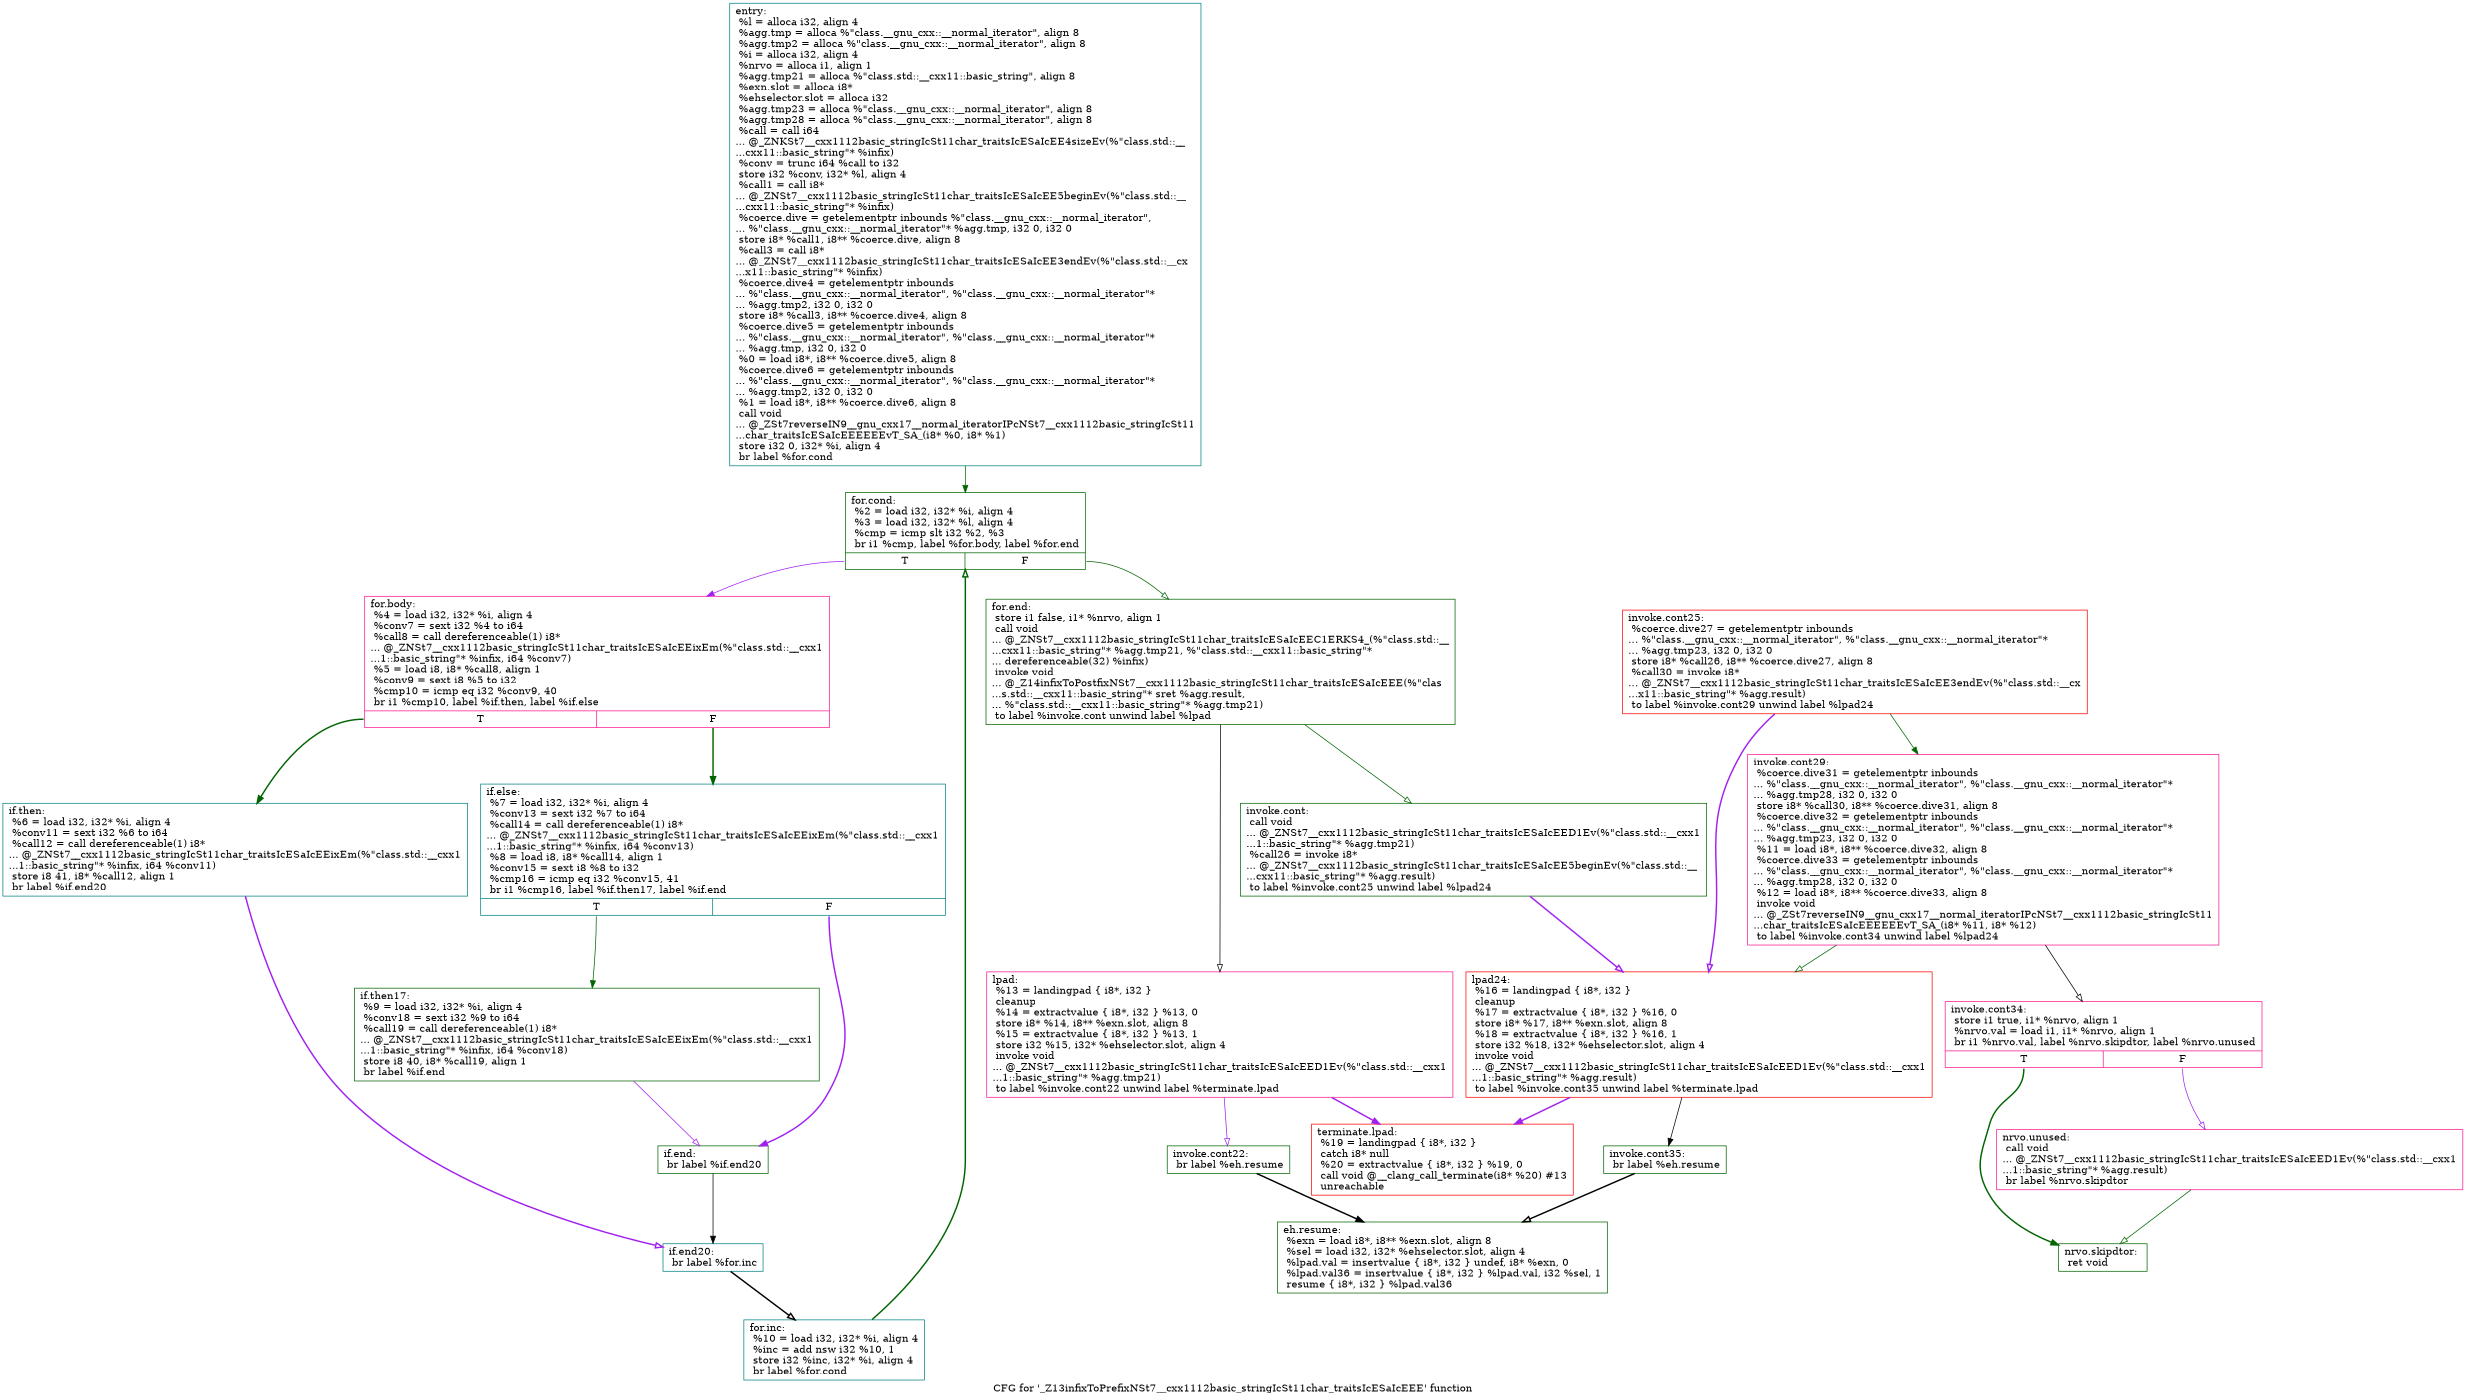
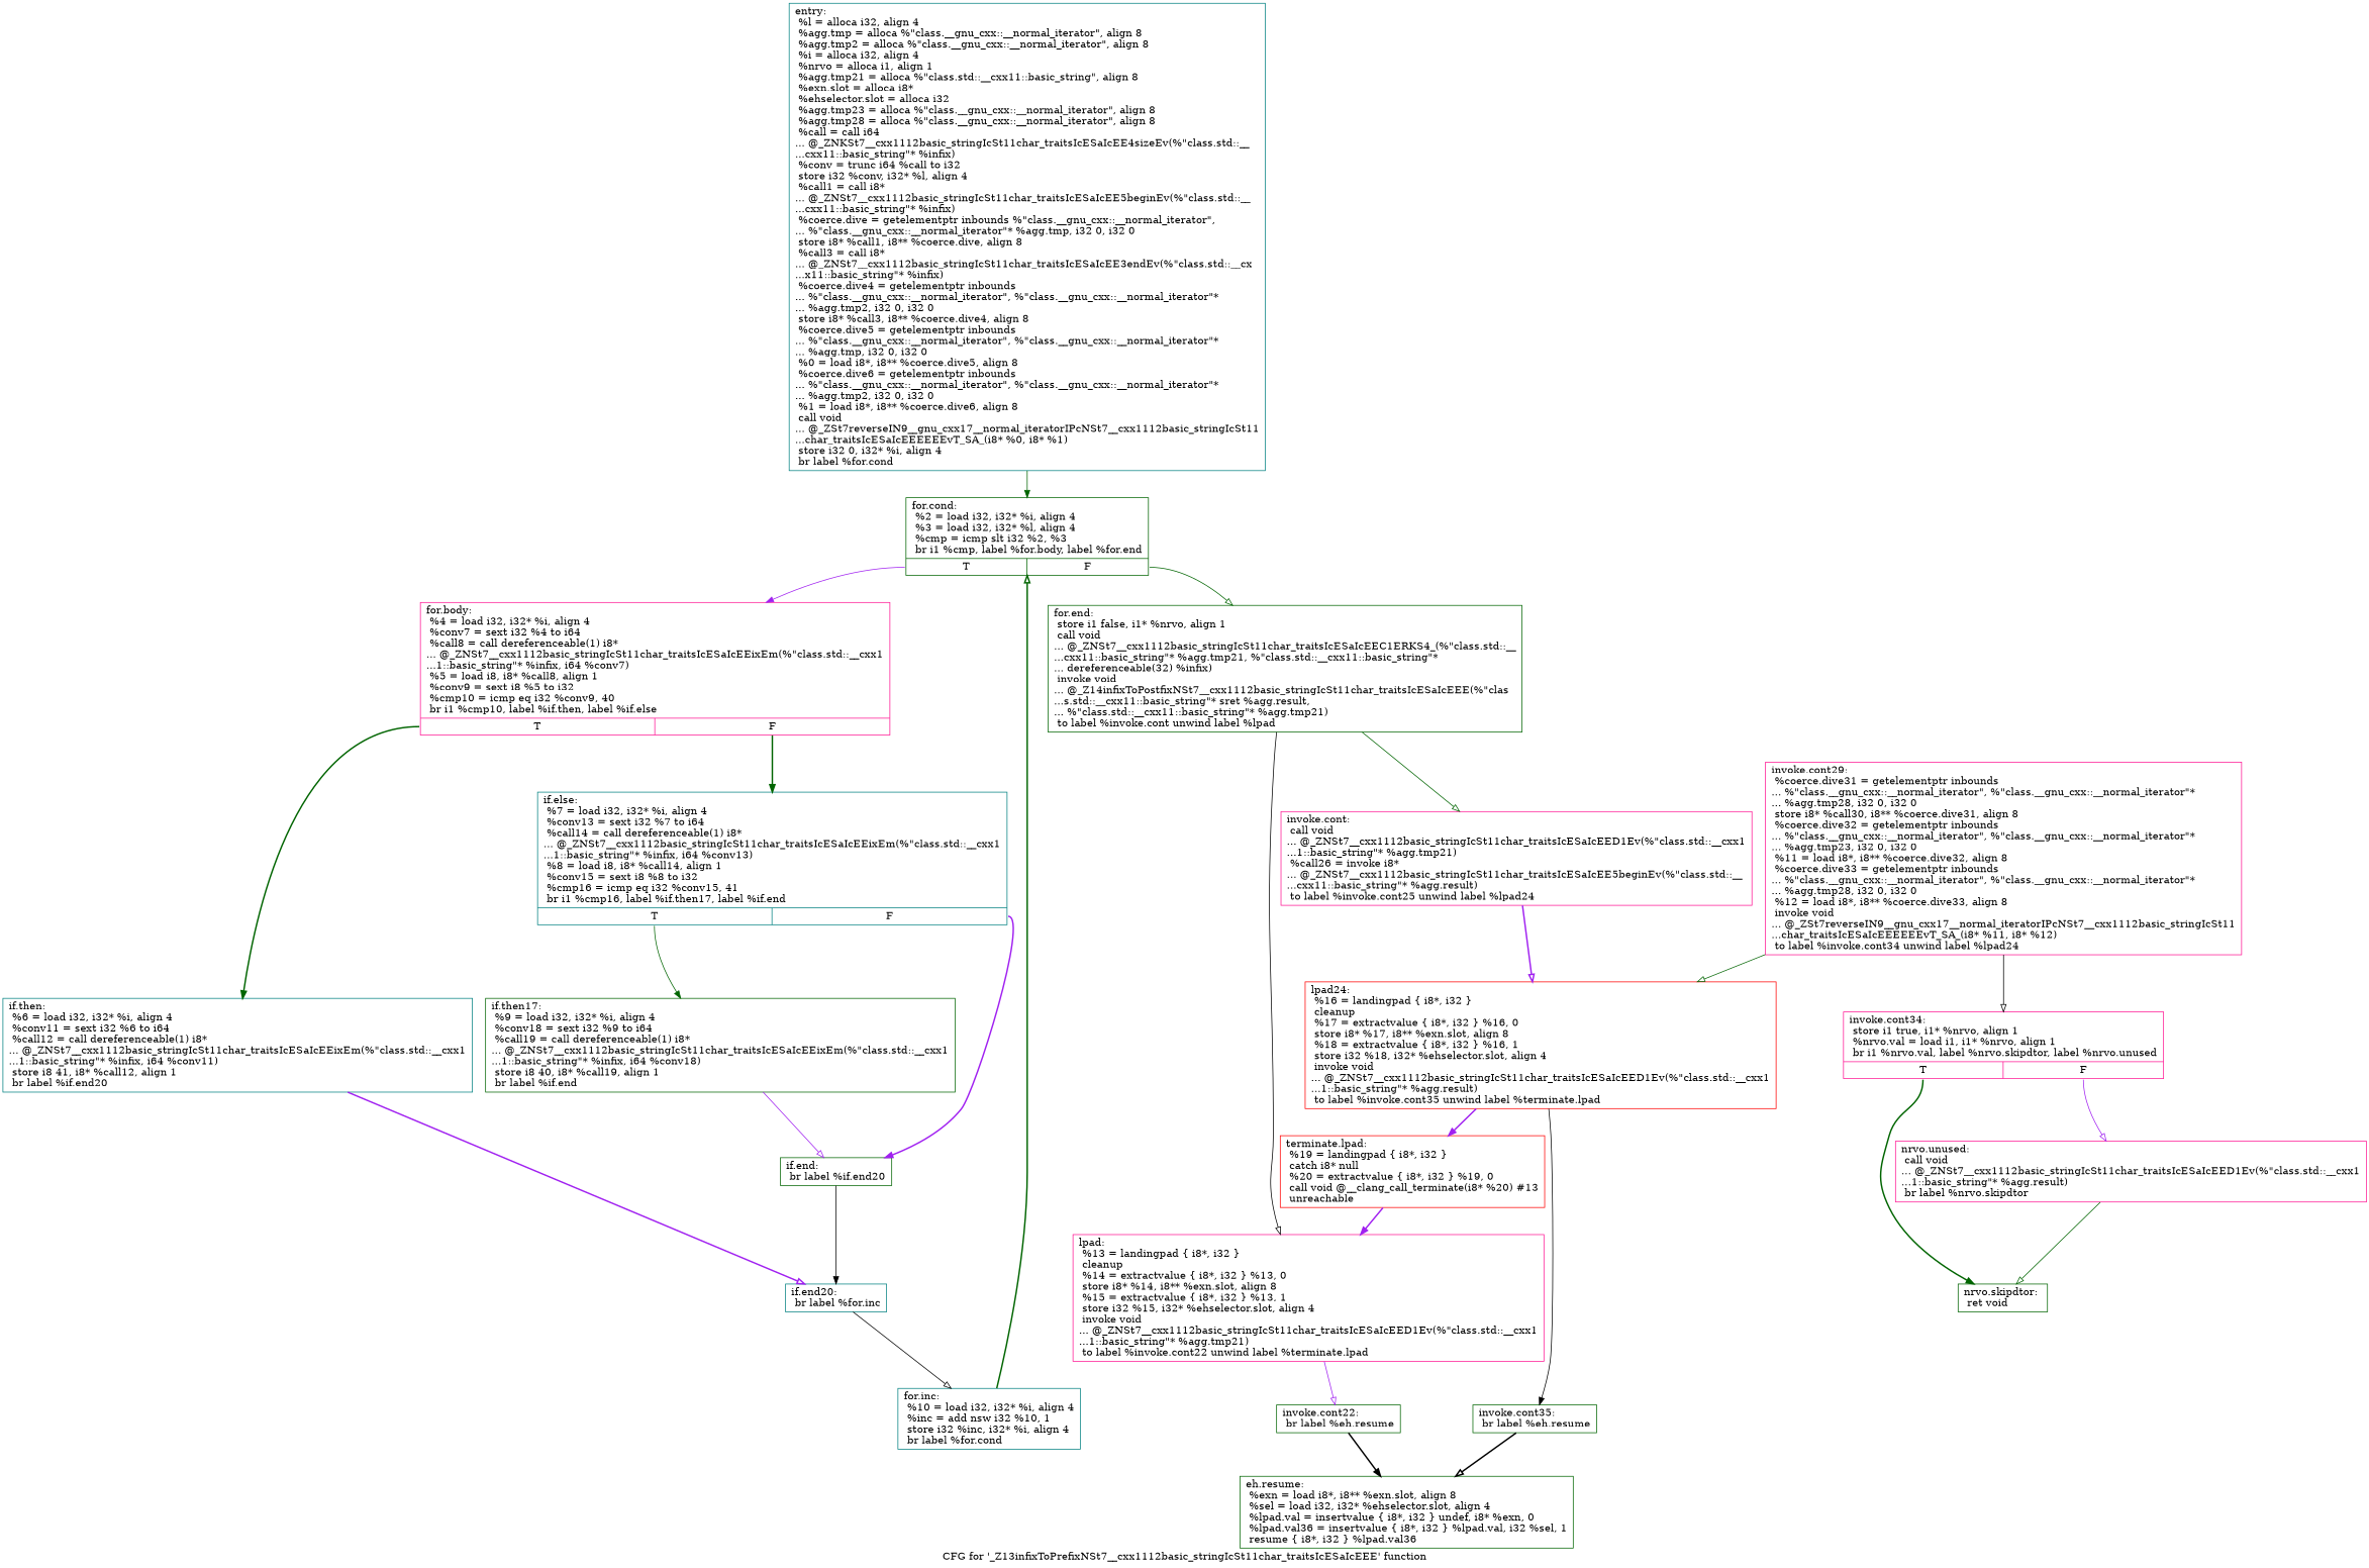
  digraph {
    label="CFG for '_Z13infixToPrefixNSt7__cxx1112basic_stringIcSt11char_traitsIcESaIcEEE' function"
    node [color=darkgreen shape=record]
    edge [arrowhead=onormal color=darkgreen style=solid]
    n1 [color=teal label="{entry:\l  %l = alloca i32, align 4\l  %agg.tmp = alloca %\"class.__gnu_cxx::__normal_iterator\", align 8\l  %agg.tmp2 = alloca %\"class.__gnu_cxx::__normal_iterator\", align 8\l  %i = alloca i32, align 4\l  %nrvo = alloca i1, align 1\l  %agg.tmp21 = alloca %\"class.std::__cxx11::basic_string\", align 8\l  %exn.slot = alloca i8*\l  %ehselector.slot = alloca i32\l  %agg.tmp23 = alloca %\"class.__gnu_cxx::__normal_iterator\", align 8\l  %agg.tmp28 = alloca %\"class.__gnu_cxx::__normal_iterator\", align 8\l  %call = call i64\l... @_ZNKSt7__cxx1112basic_stringIcSt11char_traitsIcESaIcEE4sizeEv(%\"class.std::__\l...cxx11::basic_string\"* %infix)\l  %conv = trunc i64 %call to i32\l  store i32 %conv, i32* %l, align 4\l  %call1 = call i8*\l... @_ZNSt7__cxx1112basic_stringIcSt11char_traitsIcESaIcEE5beginEv(%\"class.std::__\l...cxx11::basic_string\"* %infix)\l  %coerce.dive = getelementptr inbounds %\"class.__gnu_cxx::__normal_iterator\",\l... %\"class.__gnu_cxx::__normal_iterator\"* %agg.tmp, i32 0, i32 0\l  store i8* %call1, i8** %coerce.dive, align 8\l  %call3 = call i8*\l... @_ZNSt7__cxx1112basic_stringIcSt11char_traitsIcESaIcEE3endEv(%\"class.std::__cx\l...x11::basic_string\"* %infix)\l  %coerce.dive4 = getelementptr inbounds\l... %\"class.__gnu_cxx::__normal_iterator\", %\"class.__gnu_cxx::__normal_iterator\"*\l... %agg.tmp2, i32 0, i32 0\l  store i8* %call3, i8** %coerce.dive4, align 8\l  %coerce.dive5 = getelementptr inbounds\l... %\"class.__gnu_cxx::__normal_iterator\", %\"class.__gnu_cxx::__normal_iterator\"*\l... %agg.tmp, i32 0, i32 0\l  %0 = load i8*, i8** %coerce.dive5, align 8\l  %coerce.dive6 = getelementptr inbounds\l... %\"class.__gnu_cxx::__normal_iterator\", %\"class.__gnu_cxx::__normal_iterator\"*\l... %agg.tmp2, i32 0, i32 0\l  %1 = load i8*, i8** %coerce.dive6, align 8\l  call void\l... @_ZSt7reverseIN9__gnu_cxx17__normal_iteratorIPcNSt7__cxx1112basic_stringIcSt11\l...char_traitsIcESaIcEEEEEEvT_SA_(i8* %0, i8* %1)\l  store i32 0, i32* %i, align 4\l  br label %for.cond\l}"]
    n2 [label="{for.cond:                                         \l  %2 = load i32, i32* %i, align 4\l  %3 = load i32, i32* %l, align 4\l  %cmp = icmp slt i32 %2, %3\l  br i1 %cmp, label %for.body, label %for.end\l|{<s0>T|<s1>F}}"]
    n3 [color=deeppink label="{for.body:                                         \l  %4 = load i32, i32* %i, align 4\l  %conv7 = sext i32 %4 to i64\l  %call8 = call dereferenceable(1) i8*\l... @_ZNSt7__cxx1112basic_stringIcSt11char_traitsIcESaIcEEixEm(%\"class.std::__cxx1\l...1::basic_string\"* %infix, i64 %conv7)\l  %5 = load i8, i8* %call8, align 1\l  %conv9 = sext i8 %5 to i32\l  %cmp10 = icmp eq i32 %conv9, 40\l  br i1 %cmp10, label %if.then, label %if.else\l|{<s0>T|<s1>F}}"]
    n4 [label="{for.end:                                          \l  store i1 false, i1* %nrvo, align 1\l  call void\l... @_ZNSt7__cxx1112basic_stringIcSt11char_traitsIcESaIcEEC1ERKS4_(%\"class.std::__\l...cxx11::basic_string\"* %agg.tmp21, %\"class.std::__cxx11::basic_string\"*\l... dereferenceable(32) %infix)\l  invoke void\l... @_Z14infixToPostfixNSt7__cxx1112basic_stringIcSt11char_traitsIcESaIcEEE(%\"clas\l...s.std::__cxx11::basic_string\"* sret %agg.result,\l... %\"class.std::__cxx11::basic_string\"* %agg.tmp21)\l          to label %invoke.cont unwind label %lpad\l}"]
    n5 [color=teal label="{if.then:                                          \l  %6 = load i32, i32* %i, align 4\l  %conv11 = sext i32 %6 to i64\l  %call12 = call dereferenceable(1) i8*\l... @_ZNSt7__cxx1112basic_stringIcSt11char_traitsIcESaIcEEixEm(%\"class.std::__cxx1\l...1::basic_string\"* %infix, i64 %conv11)\l  store i8 41, i8* %call12, align 1\l  br label %if.end20\l}"]
    n6 [color=teal label="{if.else:                                          \l  %7 = load i32, i32* %i, align 4\l  %conv13 = sext i32 %7 to i64\l  %call14 = call dereferenceable(1) i8*\l... @_ZNSt7__cxx1112basic_stringIcSt11char_traitsIcESaIcEEixEm(%\"class.std::__cxx1\l...1::basic_string\"* %infix, i64 %conv13)\l  %8 = load i8, i8* %call14, align 1\l  %conv15 = sext i8 %8 to i32\l  %cmp16 = icmp eq i32 %conv15, 41\l  br i1 %cmp16, label %if.then17, label %if.end\l|{<s0>T|<s1>F}}"]
-   n7 [label="{invoke.cont:                                      \l  call void\l... @_ZNSt7__cxx1112basic_stringIcSt11char_traitsIcESaIcEED1Ev(%\"class.std::__cxx1\l...1::basic_string\"* %agg.tmp21)\l  %call26 = invoke i8*\l... @_ZNSt7__cxx1112basic_stringIcSt11char_traitsIcESaIcEE5beginEv(%\"class.std::__\l...cxx11::basic_string\"* %agg.result)\l          to label %invoke.cont25 unwind label %lpad24\l}"]
+   n7 [color=deeppink label="{invoke.cont:                                      \l  call void\l... @_ZNSt7__cxx1112basic_stringIcSt11char_traitsIcESaIcEED1Ev(%\"class.std::__cxx1\l...1::basic_string\"* %agg.tmp21)\l  %call26 = invoke i8*\l... @_ZNSt7__cxx1112basic_stringIcSt11char_traitsIcESaIcEE5beginEv(%\"class.std::__\l...cxx11::basic_string\"* %agg.result)\l          to label %invoke.cont25 unwind label %lpad24\l}"]
    n8 [color=deeppink label="{lpad:                                             \l  %13 = landingpad \{ i8*, i32 \}\l          cleanup\l  %14 = extractvalue \{ i8*, i32 \} %13, 0\l  store i8* %14, i8** %exn.slot, align 8\l  %15 = extractvalue \{ i8*, i32 \} %13, 1\l  store i32 %15, i32* %ehselector.slot, align 4\l  invoke void\l... @_ZNSt7__cxx1112basic_stringIcSt11char_traitsIcESaIcEED1Ev(%\"class.std::__cxx1\l...1::basic_string\"* %agg.tmp21)\l          to label %invoke.cont22 unwind label %terminate.lpad\l}"]
    n9 [color=teal label="{if.end20:                                         \l  br label %for.inc\l}"]
    n10 [label="{if.then17:                                        \l  %9 = load i32, i32* %i, align 4\l  %conv18 = sext i32 %9 to i64\l  %call19 = call dereferenceable(1) i8*\l... @_ZNSt7__cxx1112basic_stringIcSt11char_traitsIcESaIcEEixEm(%\"class.std::__cxx1\l...1::basic_string\"* %infix, i64 %conv18)\l  store i8 40, i8* %call19, align 1\l  br label %if.end\l}"]
    n11 [label="{if.end:                                           \l  br label %if.end20\l}"]
    n12 [color=red label="{lpad24:                                           \l  %16 = landingpad \{ i8*, i32 \}\l          cleanup\l  %17 = extractvalue \{ i8*, i32 \} %16, 0\l  store i8* %17, i8** %exn.slot, align 8\l  %18 = extractvalue \{ i8*, i32 \} %16, 1\l  store i32 %18, i32* %ehselector.slot, align 4\l  invoke void\l... @_ZNSt7__cxx1112basic_stringIcSt11char_traitsIcESaIcEED1Ev(%\"class.std::__cxx1\l...1::basic_string\"* %agg.result)\l          to label %invoke.cont35 unwind label %terminate.lpad\l}"]
    n13 [label="{invoke.cont22:                                    \l  br label %eh.resume\l}"]
    n14 [color=red label="{terminate.lpad:                                   \l  %19 = landingpad \{ i8*, i32 \}\l          catch i8* null\l  %20 = extractvalue \{ i8*, i32 \} %19, 0\l  call void @__clang_call_terminate(i8* %20) #13\l  unreachable\l}"]
    n15 [color=teal label="{for.inc:                                          \l  %10 = load i32, i32* %i, align 4\l  %inc = add nsw i32 %10, 1\l  store i32 %inc, i32* %i, align 4\l  br label %for.cond\l}"]
-   n16 [color=red label="{invoke.cont25:                                    \l  %coerce.dive27 = getelementptr inbounds\l... %\"class.__gnu_cxx::__normal_iterator\", %\"class.__gnu_cxx::__normal_iterator\"*\l... %agg.tmp23, i32 0, i32 0\l  store i8* %call26, i8** %coerce.dive27, align 8\l  %call30 = invoke i8*\l... @_ZNSt7__cxx1112basic_stringIcSt11char_traitsIcESaIcEE3endEv(%\"class.std::__cx\l...x11::basic_string\"* %agg.result)\l          to label %invoke.cont29 unwind label %lpad24\l}"]
    n17 [color=deeppink label="{invoke.cont29:                                    \l  %coerce.dive31 = getelementptr inbounds\l... %\"class.__gnu_cxx::__normal_iterator\", %\"class.__gnu_cxx::__normal_iterator\"*\l... %agg.tmp28, i32 0, i32 0\l  store i8* %call30, i8** %coerce.dive31, align 8\l  %coerce.dive32 = getelementptr inbounds\l... %\"class.__gnu_cxx::__normal_iterator\", %\"class.__gnu_cxx::__normal_iterator\"*\l... %agg.tmp23, i32 0, i32 0\l  %11 = load i8*, i8** %coerce.dive32, align 8\l  %coerce.dive33 = getelementptr inbounds\l... %\"class.__gnu_cxx::__normal_iterator\", %\"class.__gnu_cxx::__normal_iterator\"*\l... %agg.tmp28, i32 0, i32 0\l  %12 = load i8*, i8** %coerce.dive33, align 8\l  invoke void\l... @_ZSt7reverseIN9__gnu_cxx17__normal_iteratorIPcNSt7__cxx1112basic_stringIcSt11\l...char_traitsIcESaIcEEEEEEvT_SA_(i8* %11, i8* %12)\l          to label %invoke.cont34 unwind label %lpad24\l}"]
    n18 [label="{invoke.cont35:                                    \l  br label %eh.resume\l}"]
    n19 [label="{eh.resume:                                        \l  %exn = load i8*, i8** %exn.slot, align 8\l  %sel = load i32, i32* %ehselector.slot, align 4\l  %lpad.val = insertvalue \{ i8*, i32 \} undef, i8* %exn, 0\l  %lpad.val36 = insertvalue \{ i8*, i32 \} %lpad.val, i32 %sel, 1\l  resume \{ i8*, i32 \} %lpad.val36\l}"]
    n20 [color=deeppink label="{invoke.cont34:                                    \l  store i1 true, i1* %nrvo, align 1\l  %nrvo.val = load i1, i1* %nrvo, align 1\l  br i1 %nrvo.val, label %nrvo.skipdtor, label %nrvo.unused\l|{<s0>T|<s1>F}}"]
    n21 [label="{nrvo.skipdtor:                                    \l  ret void\l}"]
    n22 [color=deeppink label="{nrvo.unused:                                      \l  call void\l... @_ZNSt7__cxx1112basic_stringIcSt11char_traitsIcESaIcEED1Ev(%\"class.std::__cxx1\l...1::basic_string\"* %agg.result)\l  br label %nrvo.skipdtor\l}"]
    n1 -> n2 [arrowhead=normal]
    n2 -> n3 [arrowhead=normal color=purple tailport=s0]
    n2 -> n4 [tailport=s1]
    n3 -> n5 [arrowhead=normal style=bold tailport=s0]
    n3 -> n6 [arrowhead=normal style=bold tailport=s1]
    n4 -> n7
    n4 -> n8 [color=black]
    n5 -> n9 [color=purple style=bold]
    n6 -> n10 [arrowhead=normal tailport=s0]
    n6 -> n11 [arrowhead=normal color=purple style=bold tailport=s1]
    n7 -> n12 [color=purple style=bold]
    n8 -> n13 [color=purple]
-   n8 -> n14 [arrowhead=normal color=purple style=bold]
-   n9 -> n15 [color=black style=bold]
+   n14 -> n8 [arrowhead=normal color=purple style=bold]
+   n9 -> n15 [color=black]
    n10 -> n11 [color=purple]
    n11 -> n9 [arrowhead=normal color=black]
    n12 -> n14 [arrowhead=normal color=purple style=bold]
    n12 -> n18 [arrowhead=normal color=black]
    n13 -> n19 [arrowhead=normal color=black style=bold]
    n15 -> n2 [style=bold]
-   n16 -> n12 [color=purple style=bold]
-   n16 -> n17 [arrowhead=normal]
    n17 -> n12
    n17 -> n20 [color=black]
    n18 -> n19 [color=black style=bold]
    n20 -> n21 [arrowhead=normal style=bold tailport=s0]
    n20 -> n22 [color=purple tailport=s1]
    n22 -> n21
  }
